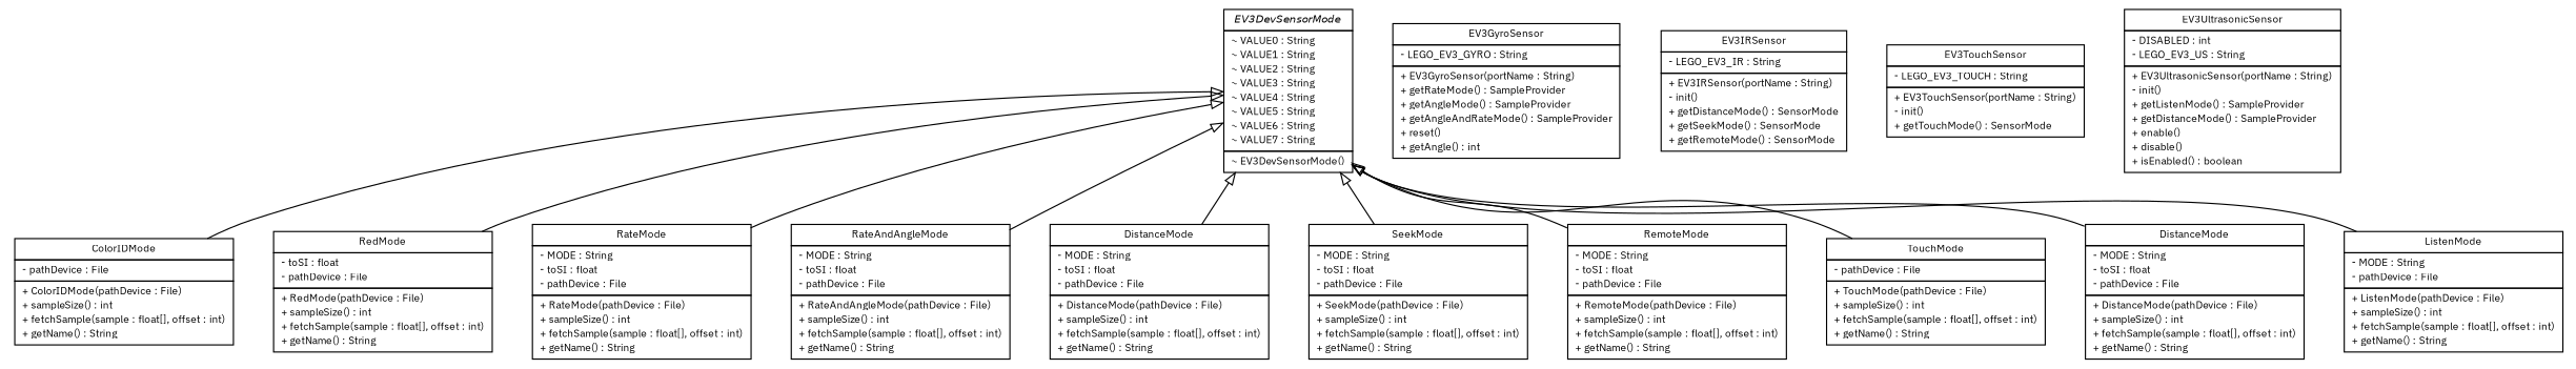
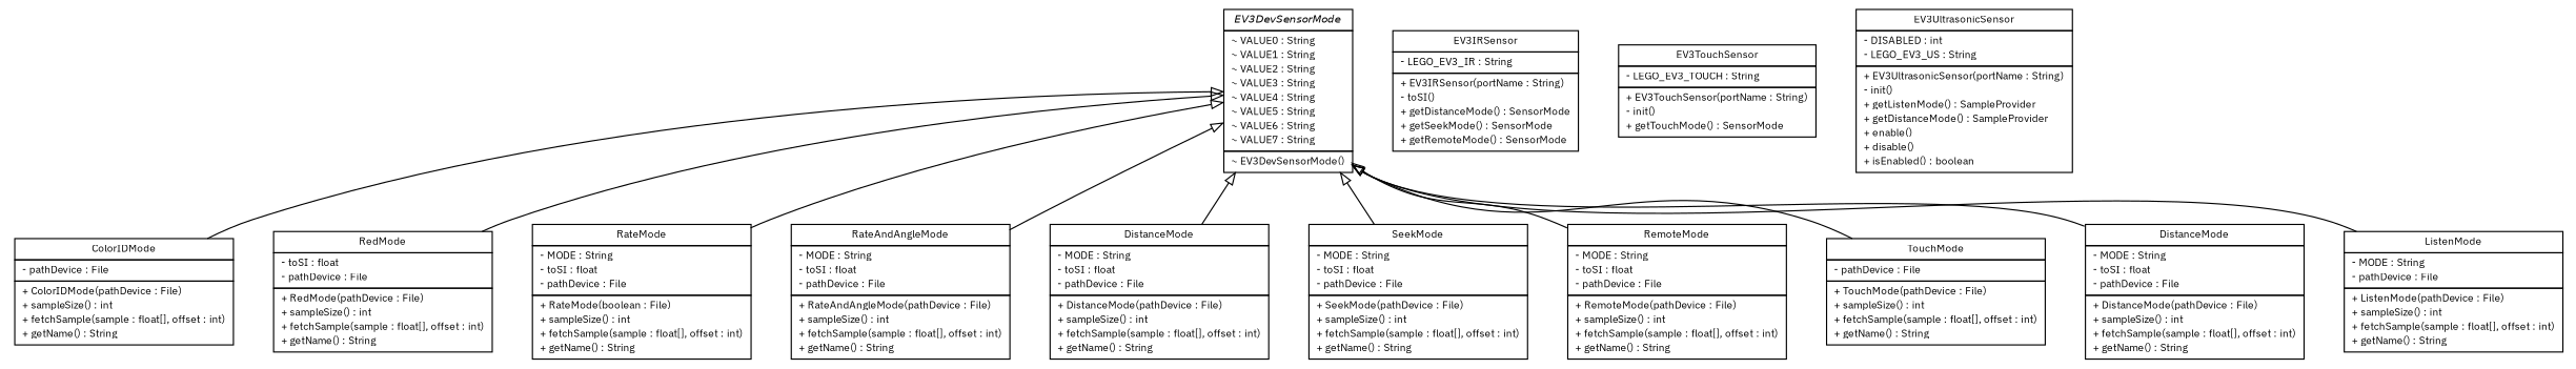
  digraph {
    fontname="IBM Plex Sans"
    nodesep=0.25
    ranksep=0.5
    node [fontcolor=black fontname="IBM Plex Sans" fontsize=9.0 shape=plaintext]
    edge [arrowtail=empty dir=back fontname="IBM Plex Sans" fontsize=10 headport=p labelfontname=Helvetica labelfontsize=10 tailport=p]
    n1 [label=<<table title="ev3dev.sensors.ev3.EV3ColorSensor.ColorIDMode" border="0" cellborder="1" cellspacing="0" cellpadding="2" port="p" href="./EV3ColorSensor.ColorIDMode.html"> 		<tr><td><table border="0" cellspacing="0" cellpadding="1"> <tr><td align="center" balign="center"> ColorIDMode </td></tr> 		</table></td></tr> 		<tr><td><table border="0" cellspacing="0" cellpadding="1"> <tr><td align="left" balign="left"> - pathDevice : File </td></tr> 		</table></td></tr> 		<tr><td><table border="0" cellspacing="0" cellpadding="1"> <tr><td align="left" balign="left"> + ColorIDMode(pathDevice : File) </td></tr> <tr><td align="left" balign="left"> + sampleSize() : int </td></tr> <tr><td align="left" balign="left"> + fetchSample(sample : float[], offset : int) </td></tr> <tr><td align="left" balign="left"> + getName() : String </td></tr> 		</table></td></tr> 		</table>>]
    n2 [label=<<table title="ev3dev.sensors.ev3.EV3ColorSensor.RedMode" border="0" cellborder="1" cellspacing="0" cellpadding="2" port="p" href="./EV3ColorSensor.RedMode.html"> 		<tr><td><table border="0" cellspacing="0" cellpadding="1"> <tr><td align="center" balign="center"> RedMode </td></tr> 		</table></td></tr> 		<tr><td><table border="0" cellspacing="0" cellpadding="1"> <tr><td align="left" balign="left"> - toSI : float </td></tr> <tr><td align="left" balign="left"> - pathDevice : File </td></tr> 		</table></td></tr> 		<tr><td><table border="0" cellspacing="0" cellpadding="1"> <tr><td align="left" balign="left"> + RedMode(pathDevice : File) </td></tr> <tr><td align="left" balign="left"> + sampleSize() : int </td></tr> <tr><td align="left" balign="left"> + fetchSample(sample : float[], offset : int) </td></tr> <tr><td align="left" balign="left"> + getName() : String </td></tr> 		</table></td></tr> 		</table>>]
    n3 [label=<<table title="ev3dev.sensors.ev3.EV3DevSensorMode" border="0" cellborder="1" cellspacing="0" cellpadding="2" port="p" href="./EV3DevSensorMode.html"> 		<tr><td><table border="0" cellspacing="0" cellpadding="1"> <tr><td align="center" balign="center"><font face="Helvetica-Oblique"> EV3DevSensorMode </font></td></tr> 		</table></td></tr> 		<tr><td><table border="0" cellspacing="0" cellpadding="1"> <tr><td align="left" balign="left"> ~ VALUE0 : String </td></tr> <tr><td align="left" balign="left"> ~ VALUE1 : String </td></tr> <tr><td align="left" balign="left"> ~ VALUE2 : String </td></tr> <tr><td align="left" balign="left"> ~ VALUE3 : String </td></tr> <tr><td align="left" balign="left"> ~ VALUE4 : String </td></tr> <tr><td align="left" balign="left"> ~ VALUE5 : String </td></tr> <tr><td align="left" balign="left"> ~ VALUE6 : String </td></tr> <tr><td align="left" balign="left"> ~ VALUE7 : String </td></tr> 		</table></td></tr> 		<tr><td><table border="0" cellspacing="0" cellpadding="1"> <tr><td align="left" balign="left"> ~ EV3DevSensorMode() </td></tr> 		</table></td></tr> 		</table>>]
-   n4 [label=<<table title="ev3dev.sensors.ev3.EV3GyroSensor.RateMode" border="0" cellborder="1" cellspacing="0" cellpadding="2" port="p" href="./EV3GyroSensor.RateMode.html"> 		<tr><td><table border="0" cellspacing="0" cellpadding="1"> <tr><td align="center" balign="center"> RateMode </td></tr> 		</table></td></tr> 		<tr><td><table border="0" cellspacing="0" cellpadding="1"> <tr><td align="left" balign="left"> - MODE : String </td></tr> <tr><td align="left" balign="left"> - toSI : float </td></tr> <tr><td align="left" balign="left"> - pathDevice : File </td></tr> 		</table></td></tr> 		<tr><td><table border="0" cellspacing="0" cellpadding="1"> <tr><td align="left" balign="left"> + RateMode(pathDevice : File) </td></tr> <tr><td align="left" balign="left"> + sampleSize() : int </td></tr> <tr><td align="left" balign="left"> + fetchSample(sample : float[], offset : int) </td></tr> <tr><td align="left" balign="left"> + getName() : String </td></tr> 		</table></td></tr> 		</table>>]
+   n4 [label=<<table title="ev3dev.sensors.ev3.EV3GyroSensor.RateMode" border="0" cellborder="1" cellspacing="0" cellpadding="2" port="p" href="./EV3GyroSensor.RateMode.html"> 		<tr><td><table border="0" cellspacing="0" cellpadding="1"> <tr><td align="center" balign="center"> RateMode </td></tr> 		</table></td></tr> 		<tr><td><table border="0" cellspacing="0" cellpadding="1"> <tr><td align="left" balign="left"> - MODE : String </td></tr> <tr><td align="left" balign="left"> - toSI : float </td></tr> <tr><td align="left" balign="left"> - pathDevice : File </td></tr> 		</table></td></tr> 		<tr><td><table border="0" cellspacing="0" cellpadding="1"> <tr><td align="left" balign="left"> + RateMode(boolean : File) </td></tr> <tr><td align="left" balign="left"> + sampleSize() : int </td></tr> <tr><td align="left" balign="left"> + fetchSample(sample : float[], offset : int) </td></tr> <tr><td align="left" balign="left"> + getName() : String </td></tr> 		</table></td></tr> 		</table>>]
    n5 [label=<<table title="ev3dev.sensors.ev3.EV3GyroSensor.RateAndAngleMode" border="0" cellborder="1" cellspacing="0" cellpadding="2" port="p" href="./EV3GyroSensor.RateAndAngleMode.html"> 		<tr><td><table border="0" cellspacing="0" cellpadding="1"> <tr><td align="center" balign="center"> RateAndAngleMode </td></tr> 		</table></td></tr> 		<tr><td><table border="0" cellspacing="0" cellpadding="1"> <tr><td align="left" balign="left"> - MODE : String </td></tr> <tr><td align="left" balign="left"> - toSI : float </td></tr> <tr><td align="left" balign="left"> - pathDevice : File </td></tr> 		</table></td></tr> 		<tr><td><table border="0" cellspacing="0" cellpadding="1"> <tr><td align="left" balign="left"> + RateAndAngleMode(pathDevice : File) </td></tr> <tr><td align="left" balign="left"> + sampleSize() : int </td></tr> <tr><td align="left" balign="left"> + fetchSample(sample : float[], offset : int) </td></tr> <tr><td align="left" balign="left"> + getName() : String </td></tr> 		</table></td></tr> 		</table>>]
    n6 [label=<<table title="ev3dev.sensors.ev3.EV3IRSensor.DistanceMode" border="0" cellborder="1" cellspacing="0" cellpadding="2" port="p" href="./EV3IRSensor.DistanceMode.html"> 		<tr><td><table border="0" cellspacing="0" cellpadding="1"> <tr><td align="center" balign="center"> DistanceMode </td></tr> 		</table></td></tr> 		<tr><td><table border="0" cellspacing="0" cellpadding="1"> <tr><td align="left" balign="left"> - MODE : String </td></tr> <tr><td align="left" balign="left"> - toSI : float </td></tr> <tr><td align="left" balign="left"> - pathDevice : File </td></tr> 		</table></td></tr> 		<tr><td><table border="0" cellspacing="0" cellpadding="1"> <tr><td align="left" balign="left"> + DistanceMode(pathDevice : File) </td></tr> <tr><td align="left" balign="left"> + sampleSize() : int </td></tr> <tr><td align="left" balign="left"> + fetchSample(sample : float[], offset : int) </td></tr> <tr><td align="left" balign="left"> + getName() : String </td></tr> 		</table></td></tr> 		</table>>]
    n7 [label=<<table title="ev3dev.sensors.ev3.EV3IRSensor.SeekMode" border="0" cellborder="1" cellspacing="0" cellpadding="2" port="p" href="./EV3IRSensor.SeekMode.html"> 		<tr><td><table border="0" cellspacing="0" cellpadding="1"> <tr><td align="center" balign="center"> SeekMode </td></tr> 		</table></td></tr> 		<tr><td><table border="0" cellspacing="0" cellpadding="1"> <tr><td align="left" balign="left"> - MODE : String </td></tr> <tr><td align="left" balign="left"> - toSI : float </td></tr> <tr><td align="left" balign="left"> - pathDevice : File </td></tr> 		</table></td></tr> 		<tr><td><table border="0" cellspacing="0" cellpadding="1"> <tr><td align="left" balign="left"> + SeekMode(pathDevice : File) </td></tr> <tr><td align="left" balign="left"> + sampleSize() : int </td></tr> <tr><td align="left" balign="left"> + fetchSample(sample : float[], offset : int) </td></tr> <tr><td align="left" balign="left"> + getName() : String </td></tr> 		</table></td></tr> 		</table>>]
    n8 [label=<<table title="ev3dev.sensors.ev3.EV3IRSensor.RemoteMode" border="0" cellborder="1" cellspacing="0" cellpadding="2" port="p" href="./EV3IRSensor.RemoteMode.html"> 		<tr><td><table border="0" cellspacing="0" cellpadding="1"> <tr><td align="center" balign="center"> RemoteMode </td></tr> 		</table></td></tr> 		<tr><td><table border="0" cellspacing="0" cellpadding="1"> <tr><td align="left" balign="left"> - MODE : String </td></tr> <tr><td align="left" balign="left"> - toSI : float </td></tr> <tr><td align="left" balign="left"> - pathDevice : File </td></tr> 		</table></td></tr> 		<tr><td><table border="0" cellspacing="0" cellpadding="1"> <tr><td align="left" balign="left"> + RemoteMode(pathDevice : File) </td></tr> <tr><td align="left" balign="left"> + sampleSize() : int </td></tr> <tr><td align="left" balign="left"> + fetchSample(sample : float[], offset : int) </td></tr> <tr><td align="left" balign="left"> + getName() : String </td></tr> 		</table></td></tr> 		</table>>]
    n9 [label=<<table title="ev3dev.sensors.ev3.EV3TouchSensor.TouchMode" border="0" cellborder="1" cellspacing="0" cellpadding="2" port="p" href="./EV3TouchSensor.TouchMode.html"> 		<tr><td><table border="0" cellspacing="0" cellpadding="1"> <tr><td align="center" balign="center"> TouchMode </td></tr> 		</table></td></tr> 		<tr><td><table border="0" cellspacing="0" cellpadding="1"> <tr><td align="left" balign="left"> - pathDevice : File </td></tr> 		</table></td></tr> 		<tr><td><table border="0" cellspacing="0" cellpadding="1"> <tr><td align="left" balign="left"> + TouchMode(pathDevice : File) </td></tr> <tr><td align="left" balign="left"> + sampleSize() : int </td></tr> <tr><td align="left" balign="left"> + fetchSample(sample : float[], offset : int) </td></tr> <tr><td align="left" balign="left"> + getName() : String </td></tr> 		</table></td></tr> 		</table>>]
    n10 [label=<<table title="ev3dev.sensors.ev3.EV3UltrasonicSensor.DistanceMode" border="0" cellborder="1" cellspacing="0" cellpadding="2" port="p" href="./EV3UltrasonicSensor.DistanceMode.html"> 		<tr><td><table border="0" cellspacing="0" cellpadding="1"> <tr><td align="center" balign="center"> DistanceMode </td></tr> 		</table></td></tr> 		<tr><td><table border="0" cellspacing="0" cellpadding="1"> <tr><td align="left" balign="left"> - MODE : String </td></tr> <tr><td align="left" balign="left"> - toSI : float </td></tr> <tr><td align="left" balign="left"> - pathDevice : File </td></tr> 		</table></td></tr> 		<tr><td><table border="0" cellspacing="0" cellpadding="1"> <tr><td align="left" balign="left"> + DistanceMode(pathDevice : File) </td></tr> <tr><td align="left" balign="left"> + sampleSize() : int </td></tr> <tr><td align="left" balign="left"> + fetchSample(sample : float[], offset : int) </td></tr> <tr><td align="left" balign="left"> + getName() : String </td></tr> 		</table></td></tr> 		</table>>]
    n11 [label=<<table title="ev3dev.sensors.ev3.EV3UltrasonicSensor.ListenMode" border="0" cellborder="1" cellspacing="0" cellpadding="2" port="p" href="./EV3UltrasonicSensor.ListenMode.html"> 		<tr><td><table border="0" cellspacing="0" cellpadding="1"> <tr><td align="center" balign="center"> ListenMode </td></tr> 		</table></td></tr> 		<tr><td><table border="0" cellspacing="0" cellpadding="1"> <tr><td align="left" balign="left"> - MODE : String </td></tr> <tr><td align="left" balign="left"> - pathDevice : File </td></tr> 		</table></td></tr> 		<tr><td><table border="0" cellspacing="0" cellpadding="1"> <tr><td align="left" balign="left"> + ListenMode(pathDevice : File) </td></tr> <tr><td align="left" balign="left"> + sampleSize() : int </td></tr> <tr><td align="left" balign="left"> + fetchSample(sample : float[], offset : int) </td></tr> <tr><td align="left" balign="left"> + getName() : String </td></tr> 		</table></td></tr> 		</table>>]
-   n12 [label=<<table title="ev3dev.sensors.ev3.EV3GyroSensor" border="0" cellborder="1" cellspacing="0" cellpadding="2" port="p" href="./EV3GyroSensor.html"> 		<tr><td><table border="0" cellspacing="0" cellpadding="1"> <tr><td align="center" balign="center"> EV3GyroSensor </td></tr> 		</table></td></tr> 		<tr><td><table border="0" cellspacing="0" cellpadding="1"> <tr><td align="left" balign="left"> - LEGO_EV3_GYRO : String </td></tr> 		</table></td></tr> 		<tr><td><table border="0" cellspacing="0" cellpadding="1"> <tr><td align="left" balign="left"> + EV3GyroSensor(portName : String) </td></tr> <tr><td align="left" balign="left"> + getRateMode() : SampleProvider </td></tr> <tr><td align="left" balign="left"> + getAngleMode() : SampleProvider </td></tr> <tr><td align="left" balign="left"> + getAngleAndRateMode() : SampleProvider </td></tr> <tr><td align="left" balign="left"> + reset() </td></tr> <tr><td align="left" balign="left"> + getAngle() : int </td></tr> 		</table></td></tr> 		</table>>]
-   n13 [label=<<table title="ev3dev.sensors.ev3.EV3IRSensor" border="0" cellborder="1" cellspacing="0" cellpadding="2" port="p" href="./EV3IRSensor.html"> 		<tr><td><table border="0" cellspacing="0" cellpadding="1"> <tr><td align="center" balign="center"> EV3IRSensor </td></tr> 		</table></td></tr> 		<tr><td><table border="0" cellspacing="0" cellpadding="1"> <tr><td align="left" balign="left"> - LEGO_EV3_IR : String </td></tr> 		</table></td></tr> 		<tr><td><table border="0" cellspacing="0" cellpadding="1"> <tr><td align="left" balign="left"> + EV3IRSensor(portName : String) </td></tr> <tr><td align="left" balign="left"> - init() </td></tr> <tr><td align="left" balign="left"> + getDistanceMode() : SensorMode </td></tr> <tr><td align="left" balign="left"> + getSeekMode() : SensorMode </td></tr> <tr><td align="left" balign="left"> + getRemoteMode() : SensorMode </td></tr> 		</table></td></tr> 		</table>>]
+   n13 [label=<<table title="ev3dev.sensors.ev3.EV3IRSensor" border="0" cellborder="1" cellspacing="0" cellpadding="2" port="p" href="./EV3IRSensor.html"> 		<tr><td><table border="0" cellspacing="0" cellpadding="1"> <tr><td align="center" balign="center"> EV3IRSensor </td></tr> 		</table></td></tr> 		<tr><td><table border="0" cellspacing="0" cellpadding="1"> <tr><td align="left" balign="left"> - LEGO_EV3_IR : String </td></tr> 		</table></td></tr> 		<tr><td><table border="0" cellspacing="0" cellpadding="1"> <tr><td align="left" balign="left"> + EV3IRSensor(portName : String) </td></tr> <tr><td align="left" balign="left"> - toSI() </td></tr> <tr><td align="left" balign="left"> + getDistanceMode() : SensorMode </td></tr> <tr><td align="left" balign="left"> + getSeekMode() : SensorMode </td></tr> <tr><td align="left" balign="left"> + getRemoteMode() : SensorMode </td></tr> 		</table></td></tr> 		</table>>]
    n14 [label=<<table title="ev3dev.sensors.ev3.EV3TouchSensor" border="0" cellborder="1" cellspacing="0" cellpadding="2" port="p" href="./EV3TouchSensor.html"> 		<tr><td><table border="0" cellspacing="0" cellpadding="1"> <tr><td align="center" balign="center"> EV3TouchSensor </td></tr> 		</table></td></tr> 		<tr><td><table border="0" cellspacing="0" cellpadding="1"> <tr><td align="left" balign="left"> - LEGO_EV3_TOUCH : String </td></tr> 		</table></td></tr> 		<tr><td><table border="0" cellspacing="0" cellpadding="1"> <tr><td align="left" balign="left"> + EV3TouchSensor(portName : String) </td></tr> <tr><td align="left" balign="left"> - init() </td></tr> <tr><td align="left" balign="left"> + getTouchMode() : SensorMode </td></tr> 		</table></td></tr> 		</table>>]
    n15 [label=<<table title="ev3dev.sensors.ev3.EV3UltrasonicSensor" border="0" cellborder="1" cellspacing="0" cellpadding="2" port="p" href="./EV3UltrasonicSensor.html"> 		<tr><td><table border="0" cellspacing="0" cellpadding="1"> <tr><td align="center" balign="center"> EV3UltrasonicSensor </td></tr> 		</table></td></tr> 		<tr><td><table border="0" cellspacing="0" cellpadding="1"> <tr><td align="left" balign="left"> - DISABLED : int </td></tr> <tr><td align="left" balign="left"> - LEGO_EV3_US : String </td></tr> 		</table></td></tr> 		<tr><td><table border="0" cellspacing="0" cellpadding="1"> <tr><td align="left" balign="left"> + EV3UltrasonicSensor(portName : String) </td></tr> <tr><td align="left" balign="left"> - init() </td></tr> <tr><td align="left" balign="left"> + getListenMode() : SampleProvider </td></tr> <tr><td align="left" balign="left"> + getDistanceMode() : SampleProvider </td></tr> <tr><td align="left" balign="left"> + enable() </td></tr> <tr><td align="left" balign="left"> + disable() </td></tr> <tr><td align="left" balign="left"> + isEnabled() : boolean </td></tr> 		</table></td></tr> 		</table>>]
    n3 -> n1
    n3 -> n2
    n3 -> n4
    n3 -> n5
    n3 -> n6
    n3 -> n7
    n3 -> n8
    n3 -> n9
    n3 -> n10
    n3 -> n11
  }
